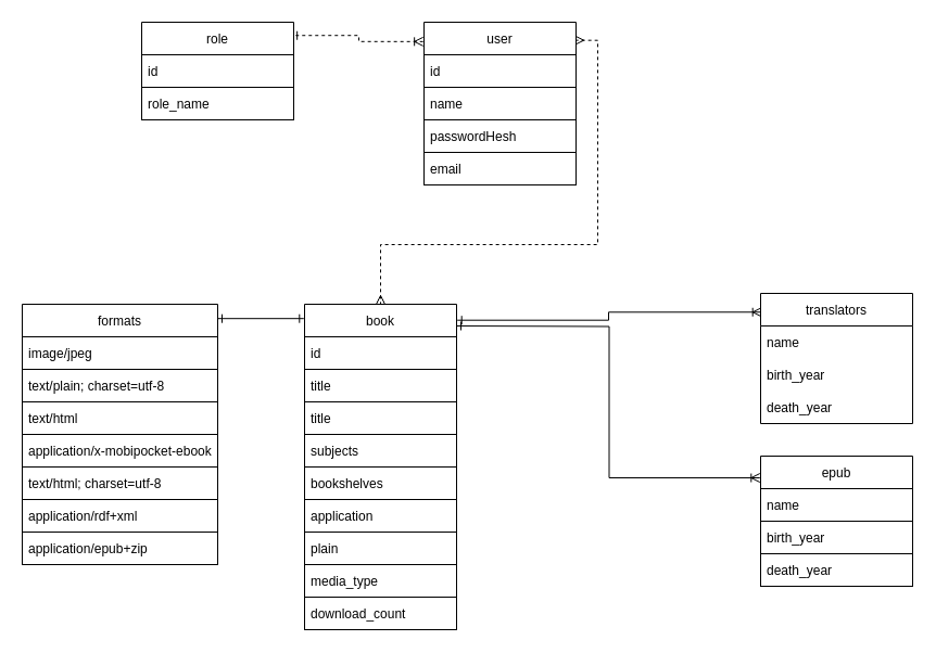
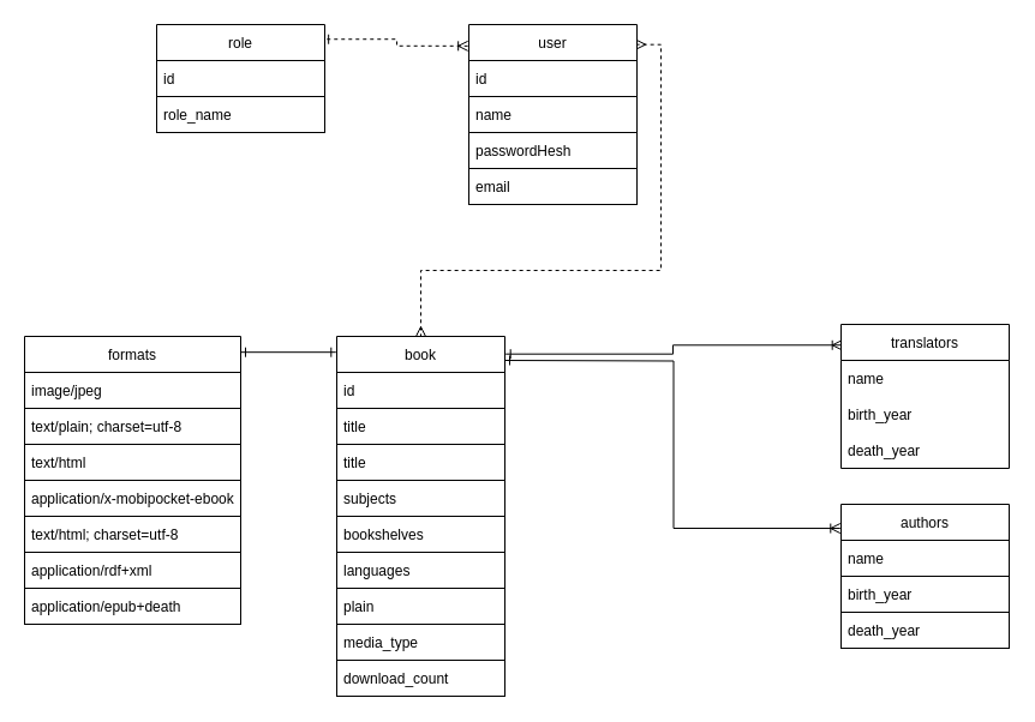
  <mxCell id="0" />
  <mxCell id="1" parent="0" />
  <mxCell id="2" value="role" style="swimlane;fontStyle=0;childLayout=stackLayout;horizontal=1;startSize=30;horizontalStack=0;resizeParent=1;resizeParentMax=0;resizeLast=0;collapsible=1;marginBottom=0;strokeColor=default;" vertex="1" parent="1"><mxGeometry x="130" y="20" width="140" height="90" as="geometry" /></mxCell>
  <mxCell id="3" value="id" style="text;strokeColor=default;fillColor=none;align=left;verticalAlign=middle;spacingLeft=4;spacingRight=4;overflow=hidden;points=[[0,0.5],[1,0.5]];portConstraint=eastwest;rotatable=0;" vertex="1" parent="2"><mxGeometry y="30" width="140" height="30" as="geometry" /></mxCell>
  <mxCell id="4" value="role_name" style="text;strokeColor=default;fillColor=none;align=left;verticalAlign=middle;spacingLeft=4;spacingRight=4;overflow=hidden;points=[[0,0.5],[1,0.5]];portConstraint=eastwest;rotatable=0;" vertex="1" parent="2"><mxGeometry y="60" width="140" height="30" as="geometry" /></mxCell>
  <mxCell id="5" style="edgeStyle=orthogonalEdgeStyle;rounded=0;orthogonalLoop=1;jettySize=auto;html=1;entryX=0.5;entryY=0;entryDx=0;entryDy=0;startArrow=ERmany;startFill=0;endArrow=ERmany;endFill=0;exitX=0.994;exitY=0.111;exitDx=0;exitDy=0;exitPerimeter=0;dashed=1;" edge="1" parent="1" source="6" target="12"><mxGeometry relative="1" as="geometry" /></mxCell>
  <mxCell id="6" value="user" style="swimlane;fontStyle=0;childLayout=stackLayout;horizontal=1;startSize=30;horizontalStack=0;resizeParent=1;resizeParentMax=0;resizeLast=0;collapsible=1;marginBottom=0;strokeColor=default;fillColor=default;" vertex="1" parent="1"><mxGeometry x="390" y="20" width="140" height="150" as="geometry" /></mxCell>
  <mxCell id="7" value="id" style="text;strokeColor=default;fillColor=default;align=left;verticalAlign=middle;spacingLeft=4;spacingRight=4;overflow=hidden;points=[[0,0.5],[1,0.5]];portConstraint=eastwest;rotatable=0;" vertex="1" parent="6"><mxGeometry y="30" width="140" height="30" as="geometry" /></mxCell>
  <mxCell id="8" value="name" style="text;strokeColor=default;fillColor=default;align=left;verticalAlign=middle;spacingLeft=4;spacingRight=4;overflow=hidden;points=[[0,0.5],[1,0.5]];portConstraint=eastwest;rotatable=0;" vertex="1" parent="6"><mxGeometry y="60" width="140" height="30" as="geometry" /></mxCell>
  <mxCell id="9" value="passwordHesh" style="text;strokeColor=default;fillColor=default;align=left;verticalAlign=middle;spacingLeft=4;spacingRight=4;overflow=hidden;points=[[0,0.5],[1,0.5]];portConstraint=eastwest;rotatable=0;" vertex="1" parent="6"><mxGeometry y="90" width="140" height="30" as="geometry" /></mxCell>
  <mxCell id="10" value="email" style="text;strokeColor=default;fillColor=default;align=left;verticalAlign=middle;spacingLeft=4;spacingRight=4;overflow=hidden;points=[[0,0.5],[1,0.5]];portConstraint=eastwest;rotatable=0;" vertex="1" parent="6"><mxGeometry y="120" width="140" height="30" as="geometry" /></mxCell>
  <mxCell id="11" style="edgeStyle=orthogonalEdgeStyle;rounded=0;orthogonalLoop=1;jettySize=auto;html=1;entryX=0.005;entryY=0.144;entryDx=0;entryDy=0;entryPerimeter=0;startArrow=ERone;startFill=0;endArrow=ERoneToMany;endFill=0;exitX=1.005;exitY=0.049;exitDx=0;exitDy=0;exitPerimeter=0;" edge="1" parent="1" source="12" target="26"><mxGeometry relative="1" as="geometry"><mxPoint x="440" y="290" as="sourcePoint" /></mxGeometry></mxCell>
  <mxCell id="12" value="book" style="swimlane;fontStyle=0;childLayout=stackLayout;horizontal=1;startSize=30;horizontalStack=0;resizeParent=1;resizeParentMax=0;resizeLast=0;collapsible=1;marginBottom=0;strokeColor=default;" vertex="1" parent="1"><mxGeometry x="280" y="280" width="140" height="300" as="geometry" /></mxCell>
  <mxCell id="13" value="id" style="text;strokeColor=default;fillColor=none;align=left;verticalAlign=middle;spacingLeft=4;spacingRight=4;overflow=hidden;points=[[0,0.5],[1,0.5]];portConstraint=eastwest;rotatable=0;" vertex="1" parent="12"><mxGeometry y="30" width="140" height="30" as="geometry" /></mxCell>
  <mxCell id="14" value="title" style="text;strokeColor=default;fillColor=none;align=left;verticalAlign=middle;spacingLeft=4;spacingRight=4;overflow=hidden;points=[[0,0.5],[1,0.5]];portConstraint=eastwest;rotatable=0;" vertex="1" parent="12"><mxGeometry y="60" width="140" height="30" as="geometry" /></mxCell>
  <mxCell id="15" value="title" style="text;strokeColor=default;fillColor=none;align=left;verticalAlign=middle;spacingLeft=4;spacingRight=4;overflow=hidden;points=[[0,0.5],[1,0.5]];portConstraint=eastwest;rotatable=0;" vertex="1" parent="12"><mxGeometry y="90" width="140" height="30" as="geometry" /></mxCell>
  <mxCell id="16" value="subjects" style="text;strokeColor=default;fillColor=none;align=left;verticalAlign=middle;spacingLeft=4;spacingRight=4;overflow=hidden;points=[[0,0.5],[1,0.5]];portConstraint=eastwest;rotatable=0;" vertex="1" parent="12"><mxGeometry y="120" width="140" height="30" as="geometry" /></mxCell>
  <mxCell id="17" value="bookshelves" style="text;strokeColor=default;fillColor=none;align=left;verticalAlign=middle;spacingLeft=4;spacingRight=4;overflow=hidden;points=[[0,0.5],[1,0.5]];portConstraint=eastwest;rotatable=0;" vertex="1" parent="12"><mxGeometry y="150" width="140" height="30" as="geometry" /></mxCell>
- <mxCell id="18" value="application" style="text;strokeColor=default;fillColor=none;align=left;verticalAlign=middle;spacingLeft=4;spacingRight=4;overflow=hidden;points=[[0,0.5],[1,0.5]];portConstraint=eastwest;rotatable=0;" vertex="1" parent="12"><mxGeometry y="180" width="140" height="30" as="geometry" /></mxCell>
+ <mxCell id="18" value="languages" style="text;strokeColor=default;fillColor=none;align=left;verticalAlign=middle;spacingLeft=4;spacingRight=4;overflow=hidden;points=[[0,0.5],[1,0.5]];portConstraint=eastwest;rotatable=0;" vertex="1" parent="12"><mxGeometry y="180" width="140" height="30" as="geometry" /></mxCell>
  <mxCell id="19" value="plain" style="text;strokeColor=default;fillColor=none;align=left;verticalAlign=middle;spacingLeft=4;spacingRight=4;overflow=hidden;points=[[0,0.5],[1,0.5]];portConstraint=eastwest;rotatable=0;" vertex="1" parent="12"><mxGeometry y="210" width="140" height="30" as="geometry" /></mxCell>
  <mxCell id="20" value="media_type" style="text;strokeColor=default;fillColor=none;align=left;verticalAlign=middle;spacingLeft=4;spacingRight=4;overflow=hidden;points=[[0,0.5],[1,0.5]];portConstraint=eastwest;rotatable=0;" vertex="1" parent="12"><mxGeometry y="240" width="140" height="30" as="geometry" /></mxCell>
  <mxCell id="21" value="download_count" style="text;strokeColor=default;fillColor=none;align=left;verticalAlign=middle;spacingLeft=4;spacingRight=4;overflow=hidden;points=[[0,0.5],[1,0.5]];portConstraint=eastwest;rotatable=0;" vertex="1" parent="12"><mxGeometry y="270" width="140" height="30" as="geometry" /></mxCell>
- <mxCell id="22" value="epub" style="swimlane;fontStyle=0;childLayout=stackLayout;horizontal=1;startSize=30;horizontalStack=0;resizeParent=1;resizeParentMax=0;resizeLast=0;collapsible=1;marginBottom=0;strokeColor=default;" vertex="1" parent="1"><mxGeometry x="700" y="420" width="140" height="120" as="geometry" /></mxCell>
+ <mxCell id="22" value="authors" style="swimlane;fontStyle=0;childLayout=stackLayout;horizontal=1;startSize=30;horizontalStack=0;resizeParent=1;resizeParentMax=0;resizeLast=0;collapsible=1;marginBottom=0;strokeColor=default;" vertex="1" parent="1"><mxGeometry x="700" y="420" width="140" height="120" as="geometry" /></mxCell>
  <mxCell id="23" value="name" style="text;strokeColor=default;fillColor=none;align=left;verticalAlign=middle;spacingLeft=4;spacingRight=4;overflow=hidden;points=[[0,0.5],[1,0.5]];portConstraint=eastwest;rotatable=0;" vertex="1" parent="22"><mxGeometry y="30" width="140" height="30" as="geometry" /></mxCell>
  <mxCell id="24" value="birth_year" style="text;strokeColor=default;fillColor=none;align=left;verticalAlign=middle;spacingLeft=4;spacingRight=4;overflow=hidden;points=[[0,0.5],[1,0.5]];portConstraint=eastwest;rotatable=0;" vertex="1" parent="22"><mxGeometry y="60" width="140" height="30" as="geometry" /></mxCell>
  <mxCell id="25" value="death_year" style="text;strokeColor=default;fillColor=none;align=left;verticalAlign=middle;spacingLeft=4;spacingRight=4;overflow=hidden;points=[[0,0.5],[1,0.5]];portConstraint=eastwest;rotatable=0;" vertex="1" parent="22"><mxGeometry y="90" width="140" height="30" as="geometry" /></mxCell>
  <mxCell id="26" value="translators" style="swimlane;fontStyle=0;childLayout=stackLayout;horizontal=1;startSize=30;horizontalStack=0;resizeParent=1;resizeParentMax=0;resizeLast=0;collapsible=1;marginBottom=0;strokeColor=default;" vertex="1" parent="1"><mxGeometry x="700" y="270" width="140" height="120" as="geometry" /></mxCell>
  <mxCell id="27" value="name" style="text;strokeColor=none;fillColor=none;align=left;verticalAlign=middle;spacingLeft=4;spacingRight=4;overflow=hidden;points=[[0,0.5],[1,0.5]];portConstraint=eastwest;rotatable=0;" vertex="1" parent="26"><mxGeometry y="30" width="140" height="30" as="geometry" /></mxCell>
  <mxCell id="28" value="birth_year" style="text;strokeColor=none;fillColor=none;align=left;verticalAlign=middle;spacingLeft=4;spacingRight=4;overflow=hidden;points=[[0,0.5],[1,0.5]];portConstraint=eastwest;rotatable=0;" vertex="1" parent="26"><mxGeometry y="60" width="140" height="30" as="geometry" /></mxCell>
  <mxCell id="29" value="death_year" style="text;strokeColor=none;fillColor=none;align=left;verticalAlign=middle;spacingLeft=4;spacingRight=4;overflow=hidden;points=[[0,0.5],[1,0.5]];portConstraint=eastwest;rotatable=0;" vertex="1" parent="26"><mxGeometry y="90" width="140" height="30" as="geometry" /></mxCell>
  <mxCell id="30" style="edgeStyle=orthogonalEdgeStyle;rounded=0;orthogonalLoop=1;jettySize=auto;html=1;startArrow=ERone;startFill=0;endArrow=ERone;endFill=0;exitX=1;exitY=0.055;exitDx=0;exitDy=0;exitPerimeter=0;entryX=-0.005;entryY=0.044;entryDx=0;entryDy=0;entryPerimeter=0;" edge="1" parent="1" source="31" target="12"><mxGeometry relative="1" as="geometry"><mxPoint x="240" y="290" as="targetPoint" /></mxGeometry></mxCell>
  <mxCell id="31" value="formats" style="swimlane;fontStyle=0;childLayout=stackLayout;horizontal=1;startSize=30;horizontalStack=0;resizeParent=1;resizeParentMax=0;resizeLast=0;collapsible=1;marginBottom=0;strokeColor=default;" vertex="1" parent="1"><mxGeometry x="20" y="280" width="180" height="240" as="geometry" /></mxCell>
  <mxCell id="32" value="image/jpeg" style="text;strokeColor=default;fillColor=none;align=left;verticalAlign=middle;spacingLeft=4;spacingRight=4;overflow=hidden;points=[[0,0.5],[1,0.5]];portConstraint=eastwest;rotatable=0;" vertex="1" parent="31"><mxGeometry y="30" width="180" height="30" as="geometry" /></mxCell>
  <mxCell id="33" value="text/plain; charset=utf-8" style="text;strokeColor=default;fillColor=none;align=left;verticalAlign=middle;spacingLeft=4;spacingRight=4;overflow=hidden;points=[[0,0.5],[1,0.5]];portConstraint=eastwest;rotatable=0;" vertex="1" parent="31"><mxGeometry y="60" width="180" height="30" as="geometry" /></mxCell>
  <mxCell id="34" value="text/html" style="text;strokeColor=default;fillColor=none;align=left;verticalAlign=middle;spacingLeft=4;spacingRight=4;overflow=hidden;points=[[0,0.5],[1,0.5]];portConstraint=eastwest;rotatable=0;" vertex="1" parent="31"><mxGeometry y="90" width="180" height="30" as="geometry" /></mxCell>
  <mxCell id="35" value="application/x-mobipocket-ebook" style="text;strokeColor=default;fillColor=none;align=left;verticalAlign=middle;spacingLeft=4;spacingRight=4;overflow=hidden;points=[[0,0.5],[1,0.5]];portConstraint=eastwest;rotatable=0;" vertex="1" parent="31"><mxGeometry y="120" width="180" height="30" as="geometry" /></mxCell>
  <mxCell id="36" value="text/html; charset=utf-8" style="text;strokeColor=default;fillColor=none;align=left;verticalAlign=middle;spacingLeft=4;spacingRight=4;overflow=hidden;points=[[0,0.5],[1,0.5]];portConstraint=eastwest;rotatable=0;" vertex="1" parent="31"><mxGeometry y="150" width="180" height="30" as="geometry" /></mxCell>
  <mxCell id="37" value="application/rdf+xml" style="text;strokeColor=default;fillColor=none;align=left;verticalAlign=middle;spacingLeft=4;spacingRight=4;overflow=hidden;points=[[0,0.5],[1,0.5]];portConstraint=eastwest;rotatable=0;" vertex="1" parent="31"><mxGeometry y="180" width="180" height="30" as="geometry" /></mxCell>
- <mxCell id="38" value="application/epub+zip" style="text;strokeColor=default;fillColor=none;align=left;verticalAlign=middle;spacingLeft=4;spacingRight=4;overflow=hidden;points=[[0,0.5],[1,0.5]];portConstraint=eastwest;rotatable=0;" vertex="1" parent="31"><mxGeometry y="210" width="180" height="30" as="geometry" /></mxCell>
+ <mxCell id="38" value="application/epub+death" style="text;strokeColor=default;fillColor=none;align=left;verticalAlign=middle;spacingLeft=4;spacingRight=4;overflow=hidden;points=[[0,0.5],[1,0.5]];portConstraint=eastwest;rotatable=0;" vertex="1" parent="31"><mxGeometry y="210" width="180" height="30" as="geometry" /></mxCell>
  <mxCell id="39" style="edgeStyle=orthogonalEdgeStyle;rounded=0;orthogonalLoop=1;jettySize=auto;html=1;entryX=-0.005;entryY=0.167;entryDx=0;entryDy=0;entryPerimeter=0;startArrow=ERone;startFill=0;endArrow=ERoneToMany;endFill=0;" edge="1" parent="1" target="22"><mxGeometry relative="1" as="geometry"><mxPoint x="420" y="300" as="sourcePoint" /></mxGeometry></mxCell>
  <mxCell id="40" style="edgeStyle=orthogonalEdgeStyle;rounded=0;orthogonalLoop=1;jettySize=auto;html=1;entryX=0.994;entryY=0.136;entryDx=0;entryDy=0;entryPerimeter=0;startArrow=ERoneToMany;startFill=0;endArrow=ERone;endFill=0;exitX=-0.006;exitY=0.119;exitDx=0;exitDy=0;exitPerimeter=0;dashed=1;" edge="1" parent="1" source="6" target="2"><mxGeometry relative="1" as="geometry" /></mxCell>
